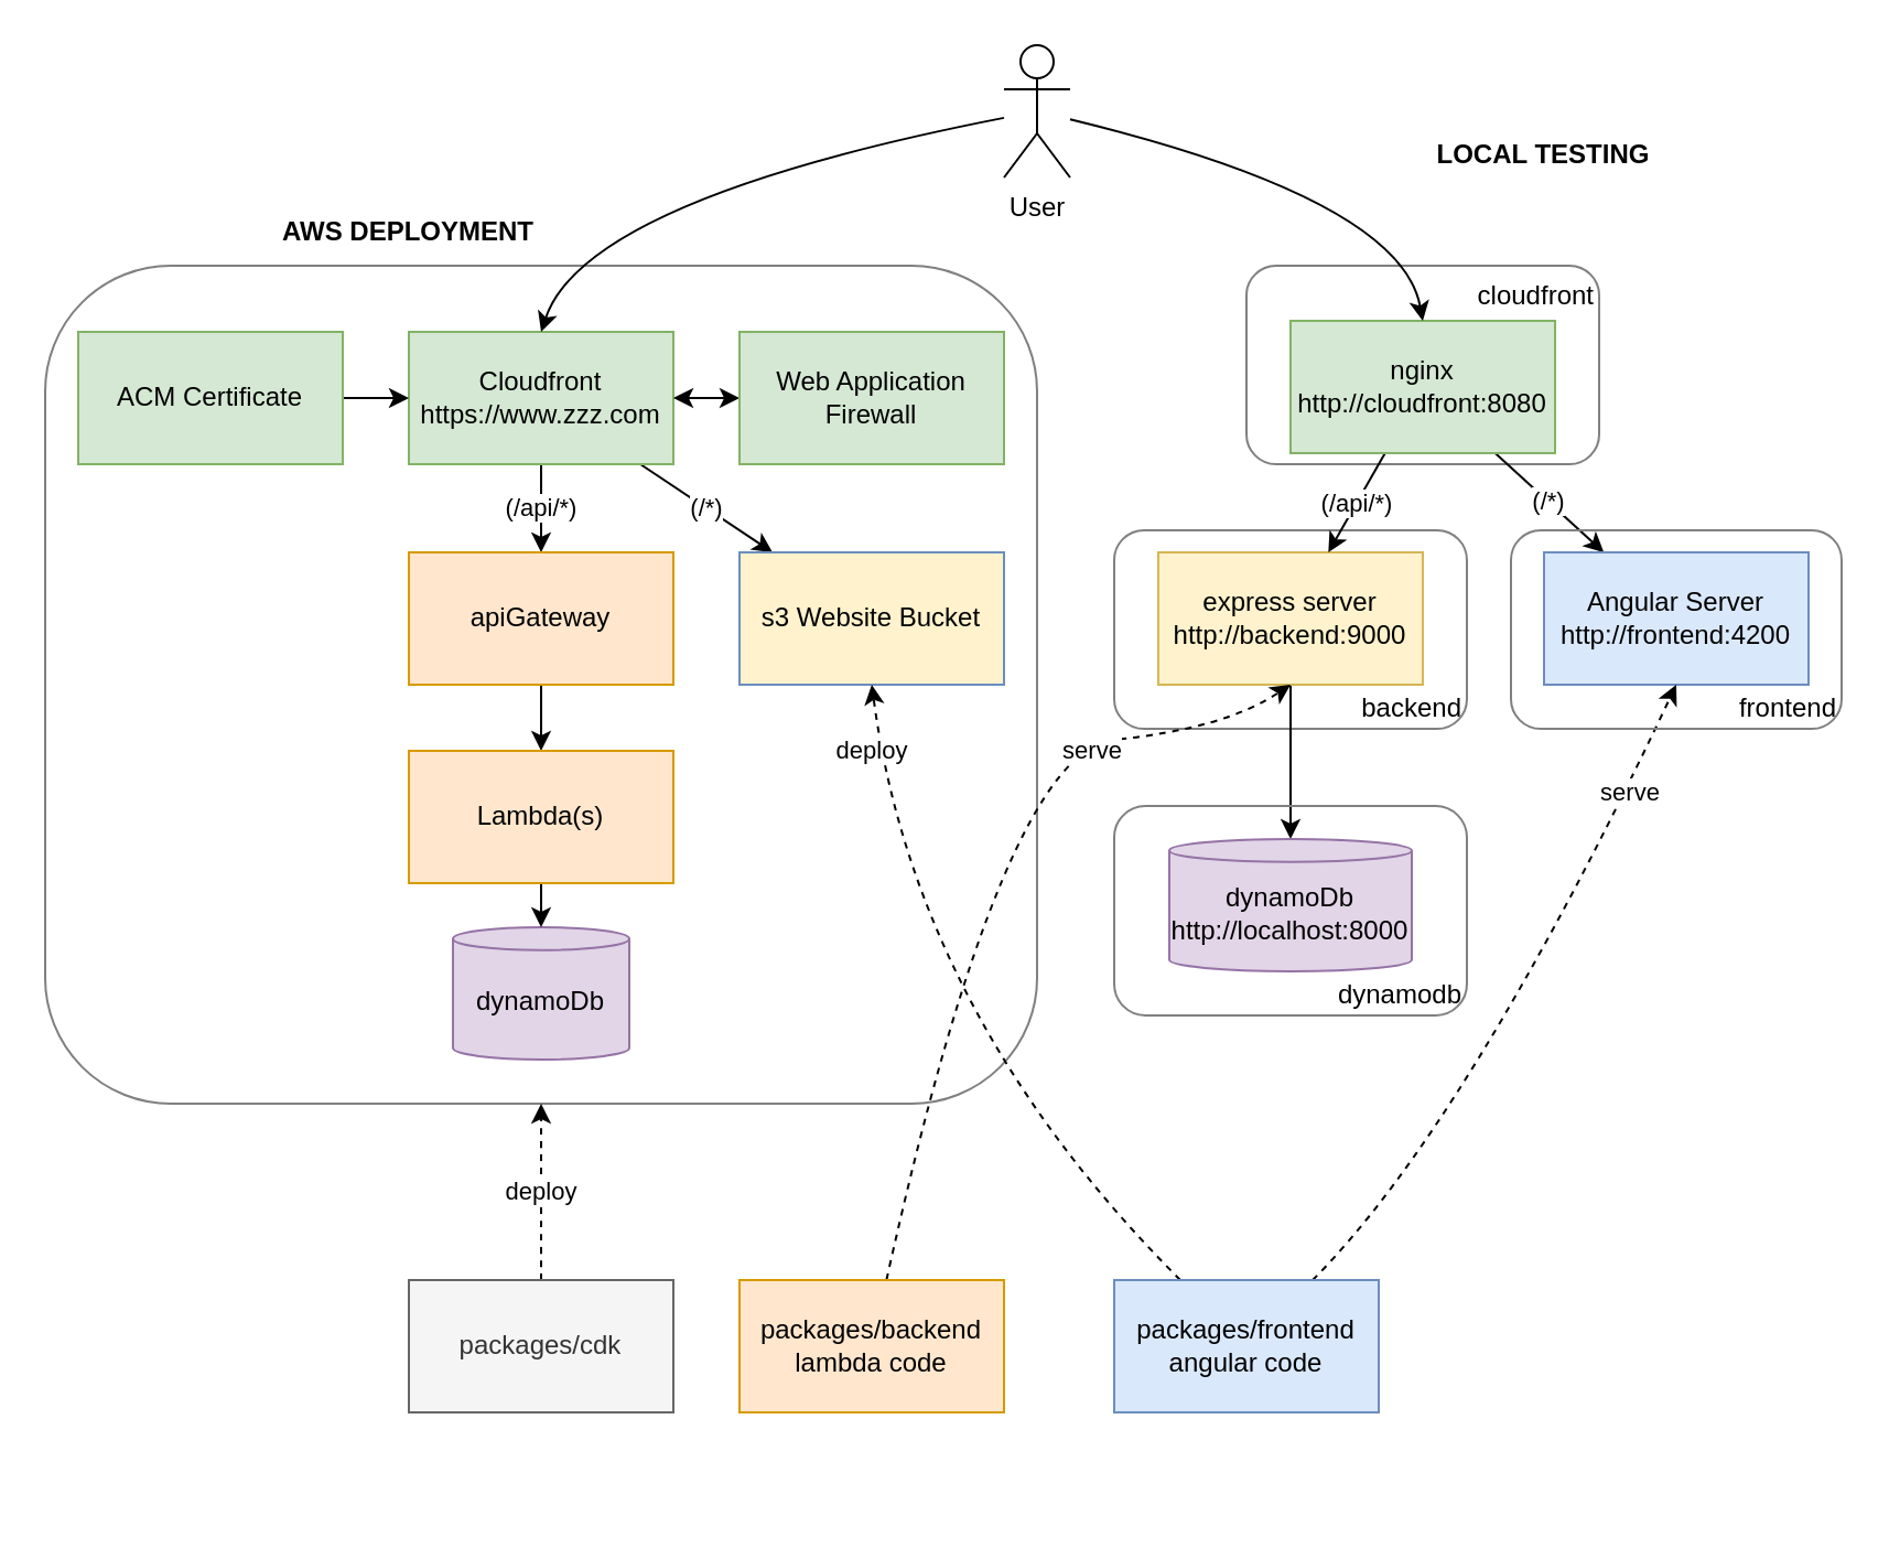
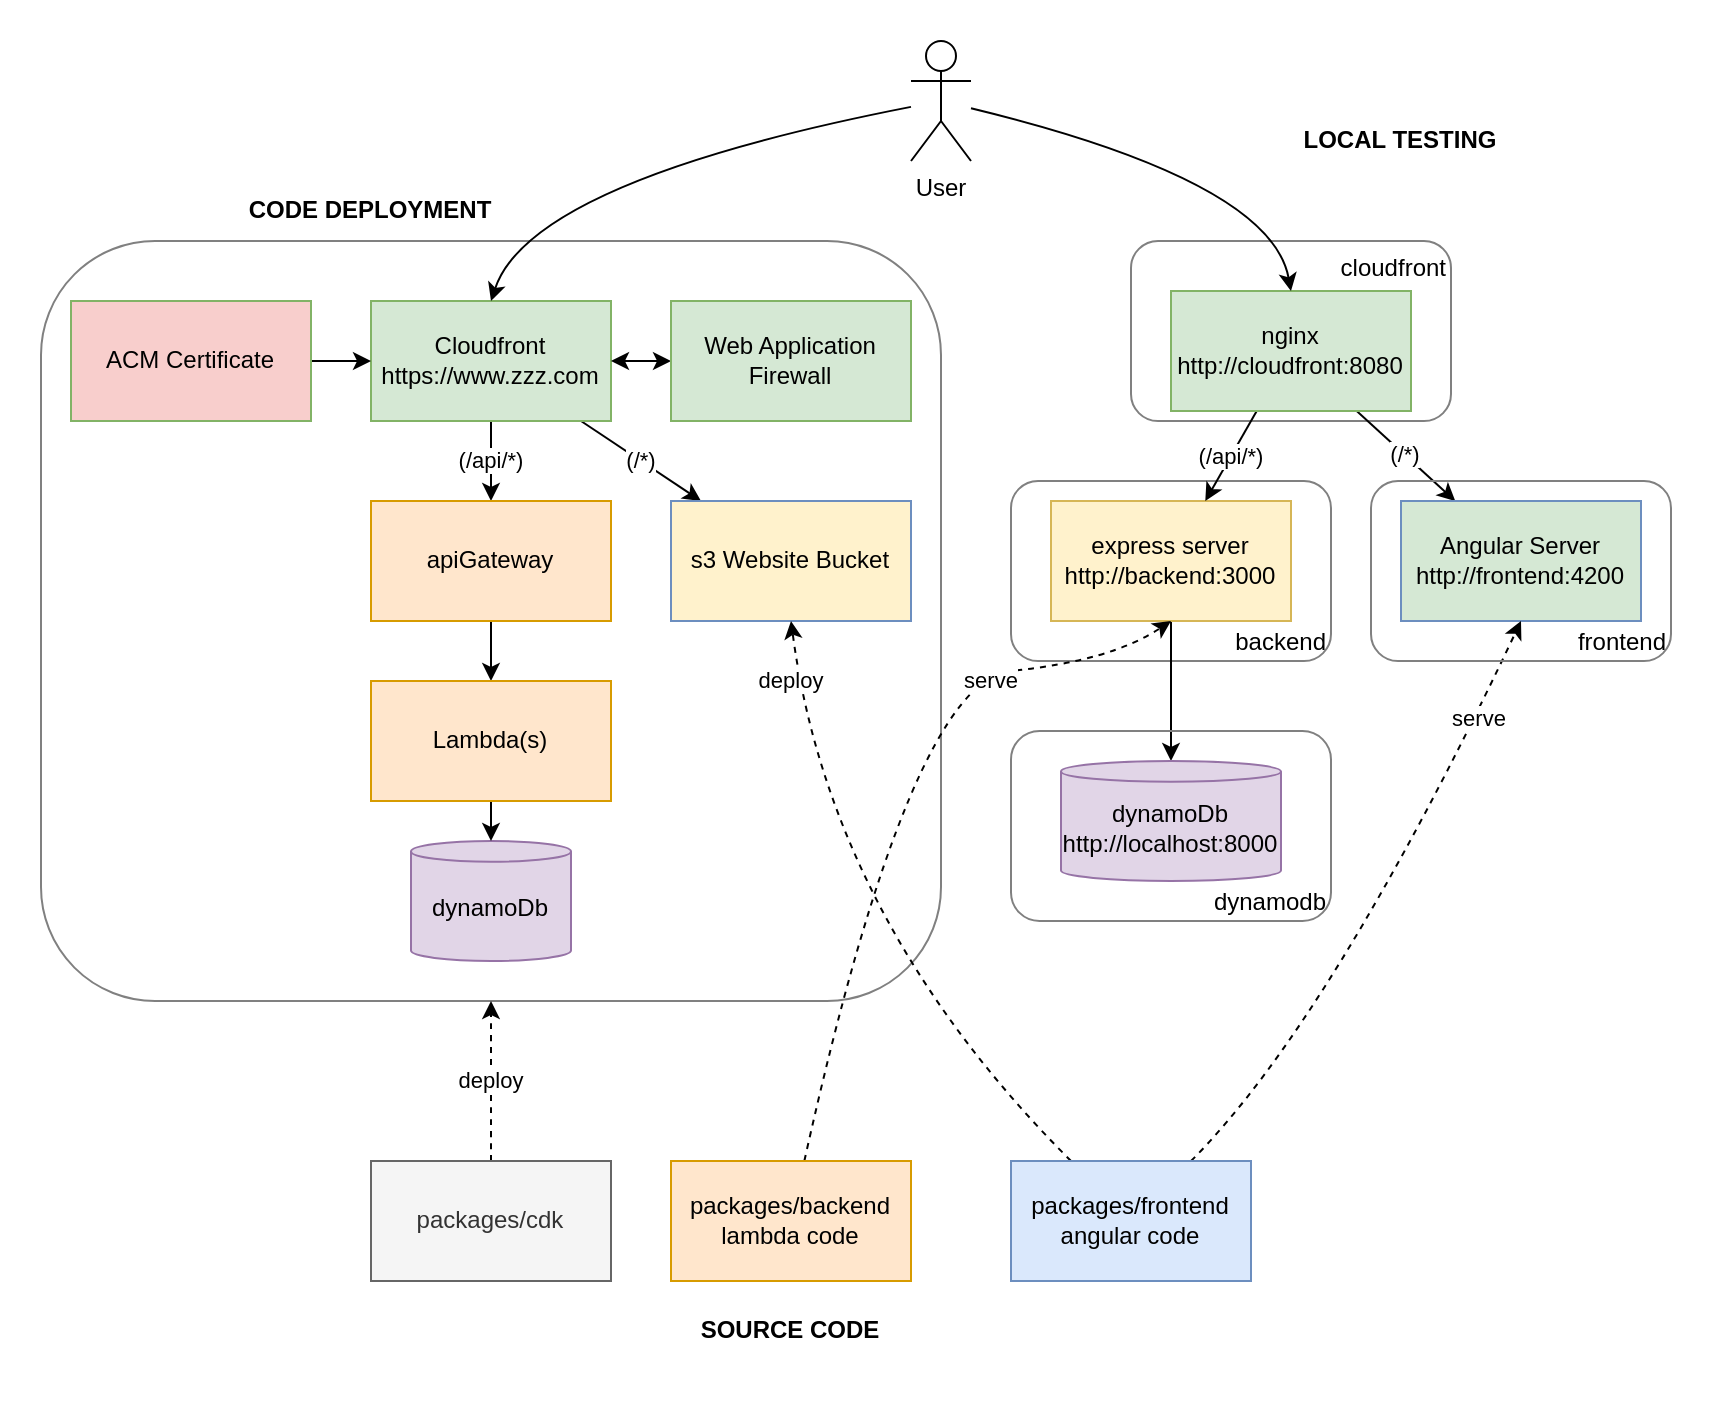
  <mxCell id="0" />
  <mxCell id="1" parent="0" />
  <mxCell id="2" value="" style="rounded=1;whiteSpace=wrap;html=1;fillColor=none;strokeColor=#808080;" vertex="1" parent="1"><mxGeometry x="20" y="120" width="450" height="380" as="geometry" /></mxCell>
  <mxCell id="3" value="backend" style="rounded=1;whiteSpace=wrap;html=1;fillColor=none;align=right;verticalAlign=bottom;strokeColor=#808080;" vertex="1" parent="1"><mxGeometry x="505" y="240" width="160" height="90" as="geometry" /></mxCell>
  <mxCell id="4" value="cloudfront" style="rounded=1;whiteSpace=wrap;html=1;fillColor=none;align=right;verticalAlign=top;strokeColor=#808080;" vertex="1" parent="1"><mxGeometry x="565" y="120" width="160" height="90" as="geometry" /></mxCell>
  <mxCell id="5" value="(/api/*)" style="rounded=0;orthogonalLoop=1;jettySize=auto;html=1;curved=1;" edge="1" parent="1" source="7" target="9"><mxGeometry relative="1" as="geometry" /></mxCell>
  <mxCell id="6" value="(/*)" style="rounded=0;orthogonalLoop=1;jettySize=auto;html=1;curved=1;" edge="1" parent="1" source="7" target="10"><mxGeometry relative="1" as="geometry" /></mxCell>
  <mxCell id="7" value="Cloudfront&lt;br&gt;https://www.zzz.com" style="rounded=0;whiteSpace=wrap;html=1;fillColor=#d5e8d4;strokeColor=#82b366;" vertex="1" parent="1"><mxGeometry x="185" y="150" width="120" height="60" as="geometry" /></mxCell>
  <mxCell id="8" style="edgeStyle=orthogonalEdgeStyle;rounded=0;orthogonalLoop=1;jettySize=auto;html=1;curved=1;" edge="1" parent="1" source="9" target="13"><mxGeometry relative="1" as="geometry" /></mxCell>
  <mxCell id="9" value="apiGateway" style="rounded=0;whiteSpace=wrap;html=1;fillColor=#ffe6cc;strokeColor=#d79b00;" vertex="1" parent="1"><mxGeometry x="185" y="250" width="120" height="60" as="geometry" /></mxCell>
  <mxCell id="10" value="s3 Website Bucket" style="rounded=0;whiteSpace=wrap;html=1;fillColor=#fff2cc;strokeColor=#6c8ebf;" vertex="1" parent="1"><mxGeometry x="335" y="250" width="120" height="60" as="geometry" /></mxCell>
  <mxCell id="11" value="dynamoDb" style="shape=cylinder3;whiteSpace=wrap;html=1;boundedLbl=1;backgroundOutline=1;size=5.2;fillColor=#e1d5e7;strokeColor=#9673a6;" vertex="1" parent="1"><mxGeometry x="205" y="420" width="80" height="60" as="geometry" /></mxCell>
  <mxCell id="12" style="edgeStyle=none;rounded=0;orthogonalLoop=1;jettySize=auto;html=1;startArrow=none;startFill=0;curved=1;" edge="1" parent="1" source="13" target="11"><mxGeometry relative="1" as="geometry" /></mxCell>
  <mxCell id="13" value="Lambda(s)" style="rounded=0;whiteSpace=wrap;html=1;fillColor=#ffe6cc;strokeColor=#d79b00;" vertex="1" parent="1"><mxGeometry x="185" y="340" width="120" height="60" as="geometry" /></mxCell>
  <mxCell id="14" style="rounded=0;orthogonalLoop=1;jettySize=auto;html=1;entryX=1;entryY=0.5;entryDx=0;entryDy=0;startArrow=classic;startFill=1;curved=1;" edge="1" parent="1" source="15" target="7"><mxGeometry relative="1" as="geometry" /></mxCell>
  <mxCell id="15" value="Web Application Firewall" style="rounded=0;whiteSpace=wrap;html=1;fillColor=#d5e8d4;strokeColor=#82b366;" vertex="1" parent="1"><mxGeometry x="335" y="150" width="120" height="60" as="geometry" /></mxCell>
  <mxCell id="16" style="edgeStyle=none;rounded=0;orthogonalLoop=1;jettySize=auto;html=1;entryX=0;entryY=0.5;entryDx=0;entryDy=0;startArrow=none;startFill=0;curved=1;" edge="1" parent="1" source="17" target="7"><mxGeometry relative="1" as="geometry" /></mxCell>
- <mxCell id="17" value="ACM Certificate" style="rounded=0;whiteSpace=wrap;html=1;fillColor=#d5e8d4;strokeColor=#82b366;" vertex="1" parent="1"><mxGeometry x="35" y="150" width="120" height="60" as="geometry" /></mxCell>
+ <mxCell id="17" value="ACM Certificate" style="rounded=0;whiteSpace=wrap;html=1;fillColor=#f8cecc;strokeColor=#82b366;" vertex="1" parent="1"><mxGeometry x="35" y="150" width="120" height="60" as="geometry" /></mxCell>
  <mxCell id="18" style="edgeStyle=none;rounded=0;orthogonalLoop=1;jettySize=auto;html=1;entryX=0.5;entryY=0;entryDx=0;entryDy=0;entryPerimeter=0;startArrow=none;startFill=0;curved=1;" edge="1" parent="1" source="19" target="31"><mxGeometry relative="1" as="geometry" /></mxCell>
- <mxCell id="19" value="express server&lt;br&gt;http://backend:9000" style="rounded=0;whiteSpace=wrap;html=1;fillColor=#fff2cc;strokeColor=#d6b656;" vertex="1" parent="1"><mxGeometry x="525" y="250" width="120" height="60" as="geometry" /></mxCell>
+ <mxCell id="19" value="express server&lt;br&gt;http://backend:3000" style="rounded=0;whiteSpace=wrap;html=1;fillColor=#fff2cc;strokeColor=#d6b656;" vertex="1" parent="1"><mxGeometry x="525" y="250" width="120" height="60" as="geometry" /></mxCell>
  <mxCell id="20" value="(/*)" style="edgeStyle=none;rounded=0;orthogonalLoop=1;jettySize=auto;html=1;startArrow=none;startFill=0;curved=1;" edge="1" parent="1" source="22" target="23"><mxGeometry relative="1" as="geometry" /></mxCell>
  <mxCell id="21" value="(/api/*)" style="edgeStyle=none;rounded=0;orthogonalLoop=1;jettySize=auto;html=1;startArrow=none;startFill=0;curved=1;" edge="1" parent="1" source="22" target="19"><mxGeometry relative="1" as="geometry" /></mxCell>
  <mxCell id="22" value="nginx&lt;br&gt;http://cloudfront:8080" style="rounded=0;whiteSpace=wrap;html=1;fillColor=#d5e8d4;strokeColor=#82b366;" vertex="1" parent="1"><mxGeometry x="585" y="145" width="120" height="60" as="geometry" /></mxCell>
- <mxCell id="23" value="Angular&amp;nbsp;Server&lt;br&gt;http://frontend:4200" style="rounded=0;whiteSpace=wrap;html=1;fillColor=#dae8fc;strokeColor=#6c8ebf;" vertex="1" parent="1"><mxGeometry x="700" y="250" width="120" height="60" as="geometry" /></mxCell>
+ <mxCell id="23" value="Angular&amp;nbsp;Server&lt;br&gt;http://frontend:4200" style="rounded=0;whiteSpace=wrap;html=1;fillColor=#d5e8d4;strokeColor=#6c8ebf;" vertex="1" parent="1"><mxGeometry x="700" y="250" width="120" height="60" as="geometry" /></mxCell>
  <mxCell id="24" value="deploy" style="edgeStyle=none;rounded=0;orthogonalLoop=1;jettySize=auto;html=1;entryX=0.5;entryY=1;entryDx=0;entryDy=0;startArrow=none;startFill=0;dashed=1;exitX=0.25;exitY=0;exitDx=0;exitDy=0;curved=1;" edge="1" parent="1" source="26" target="10"><mxGeometry x="0.815" y="4" relative="1" as="geometry"><Array as="points"><mxPoint x="415" y="460" /></Array><mxPoint as="offset" /></mxGeometry></mxCell>
  <mxCell id="25" value="serve" style="edgeStyle=none;rounded=0;orthogonalLoop=1;jettySize=auto;html=1;entryX=0.5;entryY=1;entryDx=0;entryDy=0;startArrow=none;startFill=0;curved=1;dashed=1;" edge="1" parent="1" source="26" target="23"><mxGeometry x="0.666" y="-2" relative="1" as="geometry"><Array as="points"><mxPoint x="665" y="510" /></Array><mxPoint as="offset" /></mxGeometry></mxCell>
  <mxCell id="26" value="packages/frontend&lt;br&gt;angular code" style="rounded=0;whiteSpace=wrap;html=1;fillColor=#dae8fc;strokeColor=#6c8ebf;" vertex="1" parent="1"><mxGeometry x="505" y="580" width="120" height="60" as="geometry" /></mxCell>
  <mxCell id="27" value="serve" style="edgeStyle=none;rounded=0;orthogonalLoop=1;jettySize=auto;html=1;entryX=0.5;entryY=1;entryDx=0;entryDy=0;startArrow=none;startFill=0;curved=1;dashed=1;" edge="1" parent="1" source="28" target="19"><mxGeometry x="0.494" y="-4" relative="1" as="geometry"><Array as="points"><mxPoint x="455" y="340" /><mxPoint x="555" y="330" /></Array><mxPoint as="offset" /></mxGeometry></mxCell>
  <mxCell id="28" value="packages/backend&lt;br&gt;lambda code" style="rounded=0;whiteSpace=wrap;html=1;fillColor=#ffe6cc;strokeColor=#d79b00;" vertex="1" parent="1"><mxGeometry x="335" y="580" width="120" height="60" as="geometry" /></mxCell>
  <mxCell id="29" value="deploy" style="edgeStyle=none;rounded=0;orthogonalLoop=1;jettySize=auto;html=1;dashed=1;startArrow=none;startFill=0;curved=1;" edge="1" parent="1" source="30" target="2"><mxGeometry relative="1" as="geometry" /></mxCell>
  <mxCell id="30" value="packages/cdk" style="rounded=0;whiteSpace=wrap;html=1;fillColor=#f5f5f5;fontColor=#333333;strokeColor=#666666;" vertex="1" parent="1"><mxGeometry x="185" y="580" width="120" height="60" as="geometry" /></mxCell>
  <mxCell id="31" value="dynamoDb&lt;br&gt;http://localhost:8000" style="shape=cylinder3;whiteSpace=wrap;html=1;boundedLbl=1;backgroundOutline=1;size=5.2;fillColor=#e1d5e7;strokeColor=#9673a6;" vertex="1" parent="1"><mxGeometry x="530" y="380" width="110" height="60" as="geometry" /></mxCell>
  <mxCell id="32" style="edgeStyle=none;curved=1;rounded=0;orthogonalLoop=1;jettySize=auto;html=1;exitX=0.5;exitY=0;exitDx=0;exitDy=0;startArrow=none;startFill=0;" edge="1" parent="1" source="4" target="4"><mxGeometry relative="1" as="geometry" /></mxCell>
  <mxCell id="33" value="frontend" style="rounded=1;whiteSpace=wrap;html=1;fillColor=none;align=right;verticalAlign=bottom;strokeColor=#808080;" vertex="1" parent="1"><mxGeometry x="685" y="240" width="150" height="90" as="geometry" /></mxCell>
  <mxCell id="34" value="dynamodb" style="rounded=1;whiteSpace=wrap;html=1;fillColor=none;verticalAlign=bottom;align=right;strokeColor=#808080;" vertex="1" parent="1"><mxGeometry x="505" y="365" width="160" height="95" as="geometry" /></mxCell>
  <mxCell id="35" style="edgeStyle=none;curved=1;rounded=0;orthogonalLoop=1;jettySize=auto;html=1;entryX=0.5;entryY=0;entryDx=0;entryDy=0;startArrow=none;startFill=0;" edge="1" parent="1" source="37" target="7"><mxGeometry relative="1" as="geometry"><Array as="points"><mxPoint x="265" y="90" /></Array></mxGeometry></mxCell>
  <mxCell id="36" style="edgeStyle=none;curved=1;rounded=0;orthogonalLoop=1;jettySize=auto;html=1;entryX=0.5;entryY=0;entryDx=0;entryDy=0;startArrow=none;startFill=0;" edge="1" parent="1" source="37" target="22"><mxGeometry relative="1" as="geometry"><Array as="points"><mxPoint x="635" y="90" /></Array></mxGeometry></mxCell>
  <mxCell id="37" value="User" style="shape=umlActor;verticalLabelPosition=bottom;verticalAlign=top;html=1;outlineConnect=0;fillColor=none;" vertex="1" parent="1"><mxGeometry x="455" y="20" width="30" height="60" as="geometry" /></mxCell>
- <mxCell id="38" value="AWS DEPLOYMENT" style="text;html=1;strokeColor=none;fillColor=none;align=center;verticalAlign=middle;whiteSpace=wrap;rounded=0;fontStyle=1" vertex="1" parent="1"><mxGeometry x="115" y="90" width="140" height="30" as="geometry" /></mxCell>
+ <mxCell id="38" value="CODE DEPLOYMENT" style="text;html=1;strokeColor=none;fillColor=none;align=center;verticalAlign=middle;whiteSpace=wrap;rounded=0;fontStyle=1" vertex="1" parent="1"><mxGeometry x="115" y="90" width="140" height="30" as="geometry" /></mxCell>
  <mxCell id="39" value="LOCAL TESTING" style="text;html=1;strokeColor=none;fillColor=none;align=center;verticalAlign=middle;whiteSpace=wrap;rounded=0;fontStyle=1" vertex="1" parent="1"><mxGeometry x="630" y="55" width="140" height="30" as="geometry" /></mxCell>
+ <mxCell id="40" value="SOURCE CODE" style="text;html=1;strokeColor=none;fillColor=none;align=center;verticalAlign=middle;whiteSpace=wrap;rounded=0;fontStyle=1" vertex="1" parent="1"><mxGeometry x="325" y="650" width="140" height="30" as="geometry" /></mxCell>
